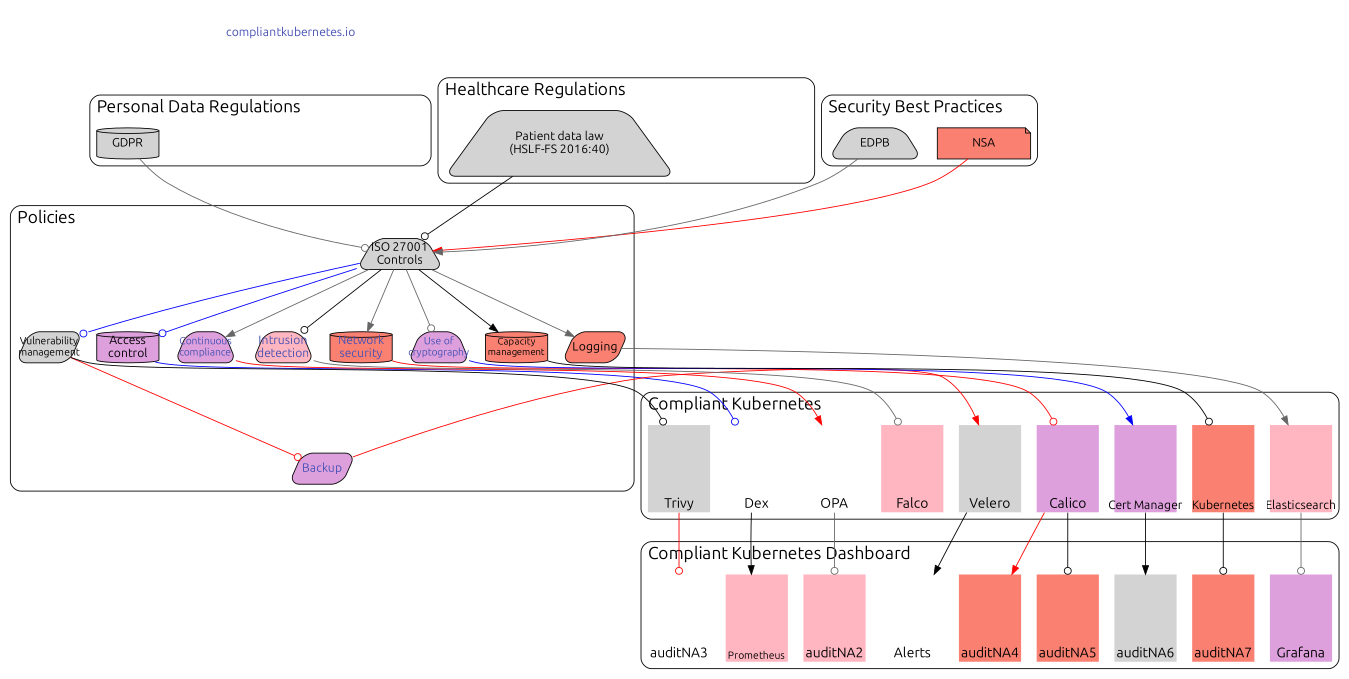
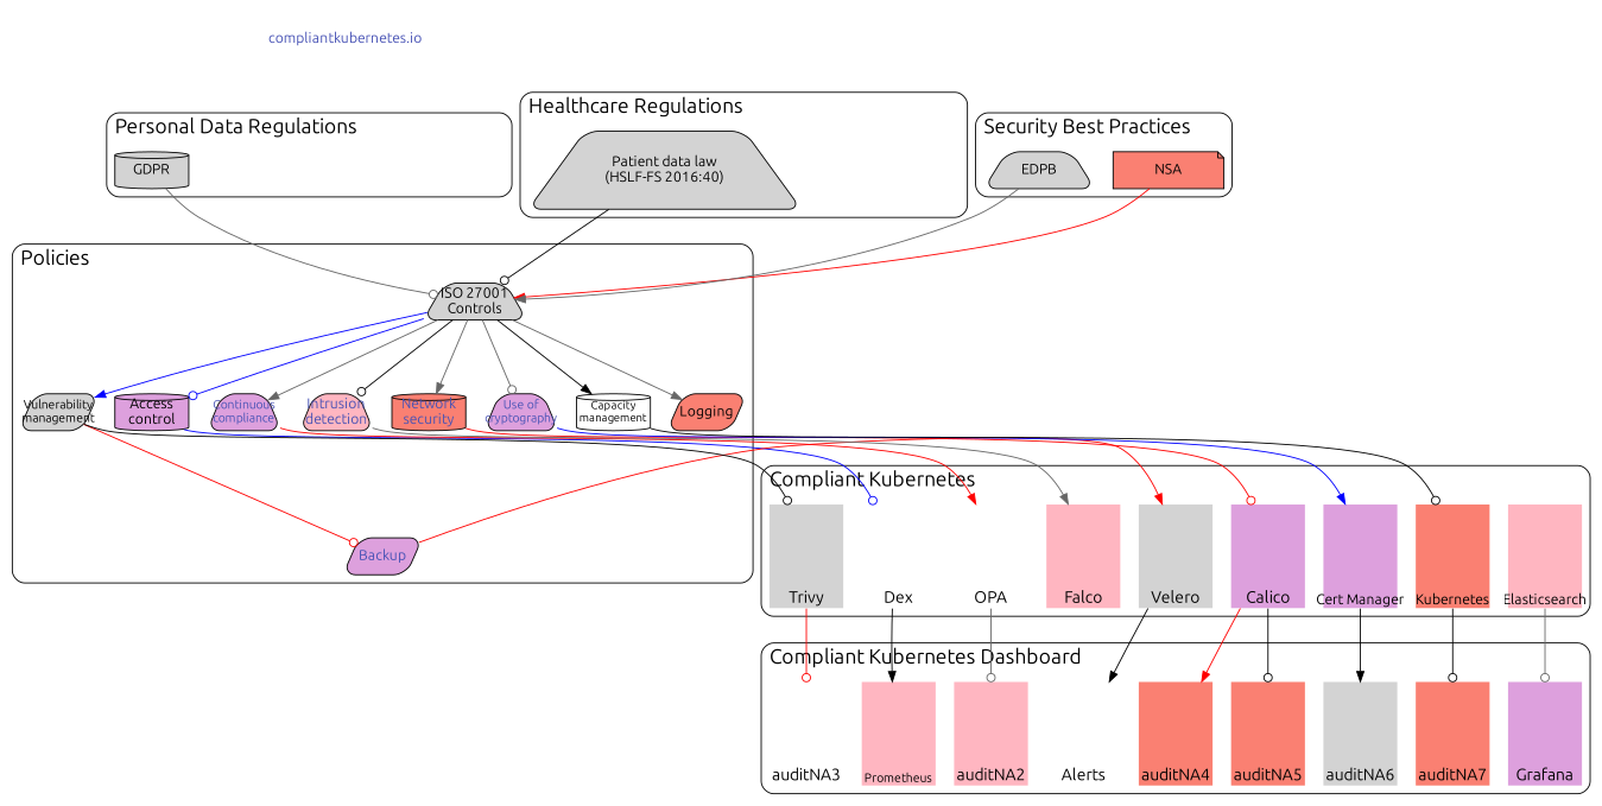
  digraph {
    compound=true
    fontname=Ubuntu
    fontsize=20
    labeljust=l
    ranksep=1
    style=rounded
    node [fillcolor=lightgrey fontname=Ubuntu shape=none style=filled fixedsize=true]
    edge [fontname=Ubuntu arrowhead=odot color=gray40]
    n1 [fillcolor=white fontcolor="#4651b4" label="compliantkubernetes.io" fixedsize=""]
    alignment_node_0 [style=invis width=1 fillcolor="" shape="" fixedsize=""]
    alignment_node_1 [shape=box style=invis width=1 fillcolor="" fixedsize=""]
    alignment_node_2 [shape=box style=invis width=1 fillcolor="" fixedsize=""]
    GDPR [shape=cylinder style="rounded,filled" width=1 fixedsize=""]
    alignment_node_3 [shape=box style=invis width=1.5 fillcolor="" fixedsize=""]
    n7 [label="Patient data law\n(HSLF-FS 2016:40)" shape=trapezium style="rounded,filled" width=1.5 fixedsize=""]
    n8 [fillcolor=salmon label=NSA shape=note style="rounded,filled" width=1.5 fixedsize=""]
    n9 [label=EDPB shape=trapezium style="rounded,filled" width=1.5 fixedsize=""]
    n10 [label="ISO 27001\nControls" shape=trapezium style="rounded,filled" width=1.4]
    n11 [fillcolor=plum label="Access\ncontrol" shape=cylinder style="rounded,filled" width=1]
    n12 [fillcolor=salmon label=Logging shape=parallelogram style="rounded,filled" width=1]
    n13 [fillcolor=plum fontcolor="#4651b4" label=Backup shape=parallelogram style="rounded,filled" width=1]
    n14 [fillcolor=plum fontcolor="#4651b4" fontsize=12 label="Continuous\ncompliance" shape=trapezium style="rounded,filled" width=1]
    n15 [fontsize=12 label="Vulnerability\nmanagement" shape=parallelogram style="rounded,filled" width=1]
    n16 [fillcolor=lightpink fontcolor="#4651b4" label="Intrusion\ndetection" shape=trapezium style="rounded,filled" width=1]
    n17 [fillcolor=salmon fontcolor="#4651b4" label="Network\nsecurity" shape=cylinder style="rounded,filled" width=1]
    n18 [fillcolor=plum fontcolor="#4651b4" fontsize=12 label="Use of\ncryptography" shape=trapezium style="rounded,filled" width=1]
-   n19 [fillcolor=salmon fontsize=11 label="Capacity\nmanagement" shape=cylinder style="rounded,filled" width=1]
+   n19 [fillcolor=white fontsize=11 label="Capacity\nmanagement" shape=cylinder style="rounded,filled" width=1]
    controls2 [shape=box style=invis width=1 fillcolor=""]
    n21 [fillcolor=white fontsize=16 height=1.4 label=Dex labelloc=b width=1]
    n22 [fillcolor=lightpink fontsize=14 height=1.4 label=Elasticsearch labelloc=b width=1]
    n23 [fontsize=16 height=1.4 label=Velero labelloc=b width=1]
    n24 [fillcolor=white fontsize=16 height=1.4 label=OPA labelloc=b width=1]
    n25 [fontsize=16 height=1.4 label=Trivy labelloc=b width=1]
    n26 [fillcolor=lightpink fontsize=16 height=1.4 label=Falco labelloc=b width=1]
    n27 [fillcolor=plum fontsize=16 height=1.4 label=Calico labelloc=b width=1]
    n28 [fillcolor=plum fontsize=14 height=1.4 label="Cert Manager" labelloc=b width=1]
    n29 [fillcolor=salmon fontsize=14 height=1.4 label=Kubernetes labelloc=b width=1]
    n30 [fillcolor=lightpink fontsize=12 height=1.4 label=Prometheus labelloc=b width=1]
    n31 [fillcolor=white fontsize=16 height=1.4 label=Alerts labelloc=b width=1]
    n32 [fillcolor=plum fontsize=16 height=1.4 label=Grafana labelloc=b width=1]
    auditNA2 [fillcolor=lightpink fontsize=16 height=1.4 labelloc=b width=1]
    auditNA3 [fillcolor=white fontsize=16 height=1.4 labelloc=b width=1]
    auditNA4 [fillcolor=salmon fontsize=16 height=1.4 labelloc=b width=1]
    auditNA5 [fillcolor=salmon fontsize=16 height=1.4 labelloc=b width=1]
    auditNA6 [fontsize=16 height=1.4 labelloc=b width=1]
    auditNA7 [fillcolor=salmon fontsize=16 height=1.4 labelloc=b width=1]
    subgraph cluster_1 {
      style=invis
      n1
      alignment_node_0
    }
    subgraph cluster_2 {
      label="Personal Data Regulations"
      alignment_node_1
      alignment_node_2
      GDPR
    }
    subgraph cluster_3 {
      label="Healthcare Regulations"
      alignment_node_3
      n7
    }
    subgraph cluster_4 {
      label="Security Best Practices"
      n8
      n9
    }
    subgraph cluster_5 {
      label=Policies
      n10
      n11
      n12
      n13
      n14
      n15
      n16
      n17
      n18
      n19
      controls2
    }
    subgraph cluster_6 {
      label="Compliant Kubernetes"
      n21
      n22
      n23
      n24
      n25
      n26
      n27
      n28
      n29
    }
    subgraph cluster_7 {
      label="Compliant Kubernetes Dashboard"
      n30
      n31
      n32
      auditNA2
      auditNA3
      auditNA4
      auditNA5
      auditNA6
      auditNA7
    }
    alignment_node_0 -> GDPR [style=invis weight=1000 arrowhead="" color=""]
    GDPR -> n10
    GDPR -> controls2 [style=invis weight=1000 arrowhead="" color=""]
    n7 -> n10 [color=black]
    n8 -> n10 [arrowhead=normal color=red]
    n9 -> n10 [arrowhead=normal]
    n10 -> n11 [color=blue]
    n10 -> n12 [arrowhead=normal]
    n10 -> n14 [arrowhead=normal]
-   n10 -> n15 [color=blue]
+   n10 -> n15 [arrowhead=normal color=blue]
    n10 -> n16 [color=black]
    n10 -> n17 [arrowhead=normal]
    n10 -> n18
    n10 -> n19 [arrowhead=normal color=black]
    n11 -> n21 [color=blue]
    n11 -> n21 [style=invis weight=1000 arrowhead="" color=""]
-   n12 -> n22 [arrowhead=normal]
    n13 -> n23 [arrowhead=normal color=red]
    n14 -> n24 [arrowhead=normal color=red]
    n15 -> n13 [color=red]
    n15 -> n25 [color=black]
-   n16 -> n26
+   n16 -> n26 [arrowhead=normal]
    n17 -> n27 [color=red]
    n18 -> n28 [arrowhead=normal color=blue]
    n19 -> n29 [color=black]
    controls2 -> n11 [style=invis weight=1000 arrowhead="" color=""]
    n21 -> n30 [arrowhead=normal color=black]
    n21 -> n30 [style=invis weight=1000 arrowhead="" color=""]
    n22 -> n32
    n23 -> n31 [arrowhead=normal color=black]
    n24 -> auditNA2
    n25 -> auditNA3 [color=red]
    n27 -> auditNA4 [arrowhead=normal color=red]
    n27 -> auditNA5 [color=black]
    n28 -> auditNA6 [arrowhead=normal color=black]
    n29 -> auditNA7 [color=black]
  }
